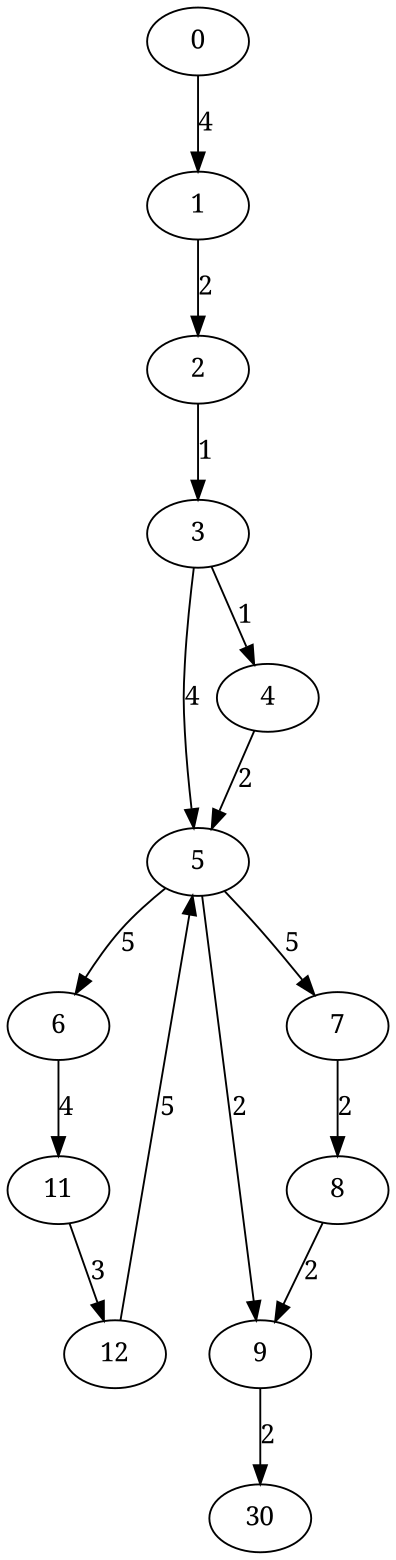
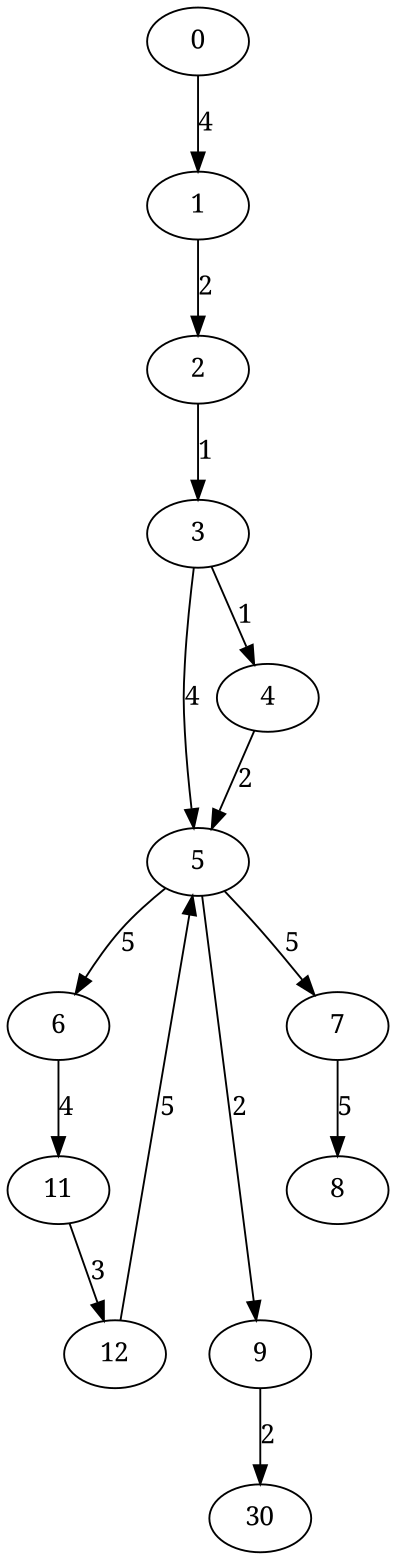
  digraph {
    fontname="Noto Serif"
    node [fontname="Noto Serif"]
    edge [fontname="Noto Serif"]
    8 [height=0.5 width=0.75]
    9 [height=0.5 width=0.75]
    n3 [height=0.5 label=30 width=0.75]
    11 [height=0.5 width=0.75]
    12 [height=0.5 width=0.75]
    5 [height=0.5 width=0.75]
    6 [height=0.5 width=0.75]
    7 [height=0.5 width=0.75]
    2 [height=0.5 width=0.75]
    3 [height=0.5 width=0.75]
    4 [height=0.5 width=0.75]
    1 [height=0.5 width=0.75]
    0 [height=0.5 width=0.75]
-   8 -> 9 [label=2]
    9 -> n3 [label=2]
    11 -> 12 [label=3]
    12 -> 5 [label=5]
    5 -> 9 [label=2]
    5 -> 6 [label=5]
    5 -> 7 [label=5]
    6 -> 11 [label=4]
-   7 -> 8 [label=2]
+   7 -> 8 [label=5]
    2 -> 3 [label=1]
    3 -> 5 [label=4]
    3 -> 4 [label=1]
    4 -> 5 [label=2]
    1 -> 2 [label=2]
    0 -> 1 [label=4]
  }
